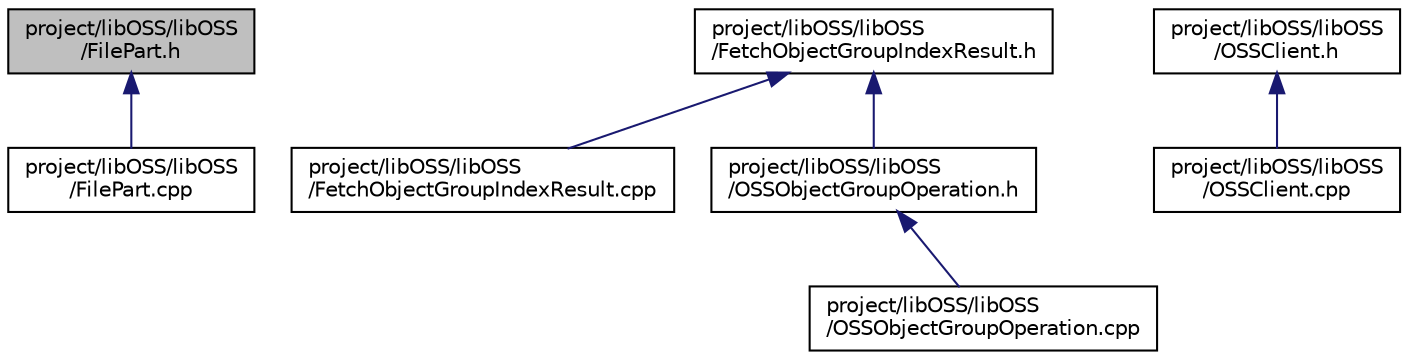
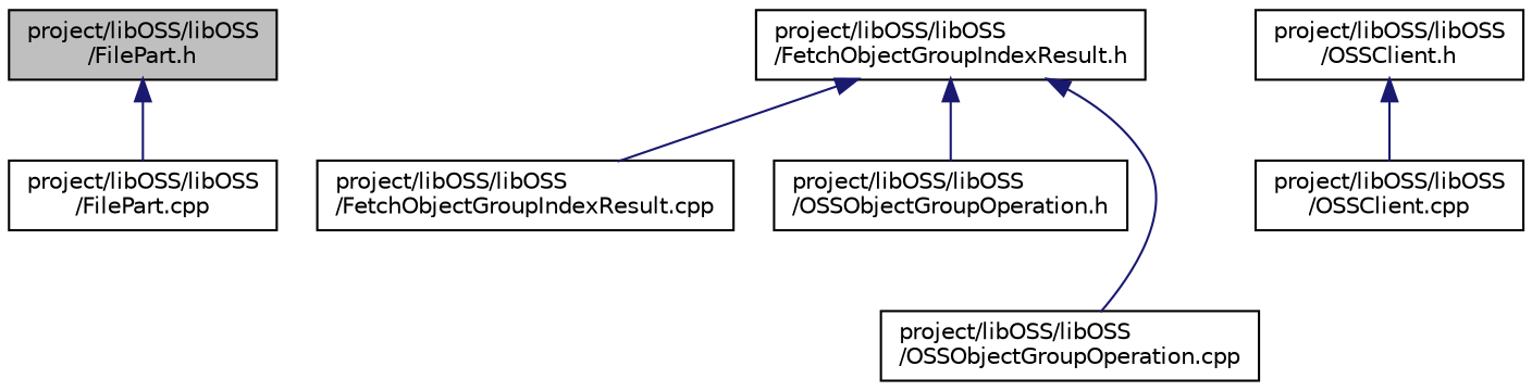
  digraph {
    node [color=black fillcolor=white fontname=Helvetica fontsize=10 shape=record style=filled]
    edge [color=midnightblue dir=back fontname=Helvetica fontsize=10 labelfontname=Helvetica labelfontsize=10 style=solid]
    n1 [fillcolor=grey75 fontcolor=black height=0.2 label="project/libOSS/libOSS\l/FilePart.h" width=0.4]
    n2 [height=0.2 label="project/libOSS/libOSS\l/FilePart.cpp" width=0.4]
    n3 [height=0.2 label="project/libOSS/libOSS\l/FetchObjectGroupIndexResult.h" width=0.4]
    n4 [height=0.2 label="project/libOSS/libOSS\l/FetchObjectGroupIndexResult.cpp" width=0.4]
    n5 [height=0.2 label="project/libOSS/libOSS\l/OSSObjectGroupOperation.h" width=0.4]
    n6 [height=0.2 label="project/libOSS/libOSS\l/OSSObjectGroupOperation.cpp" width=0.4]
    n7 [height=0.2 label="project/libOSS/libOSS\l/OSSClient.h" width=0.4]
    n8 [height=0.2 label="project/libOSS/libOSS\l/OSSClient.cpp" width=0.4]
    n1 -> n2
    n3 -> n4
    n3 -> n5
-   n5 -> n6
+   n3 -> n6
    n7 -> n8
  }
